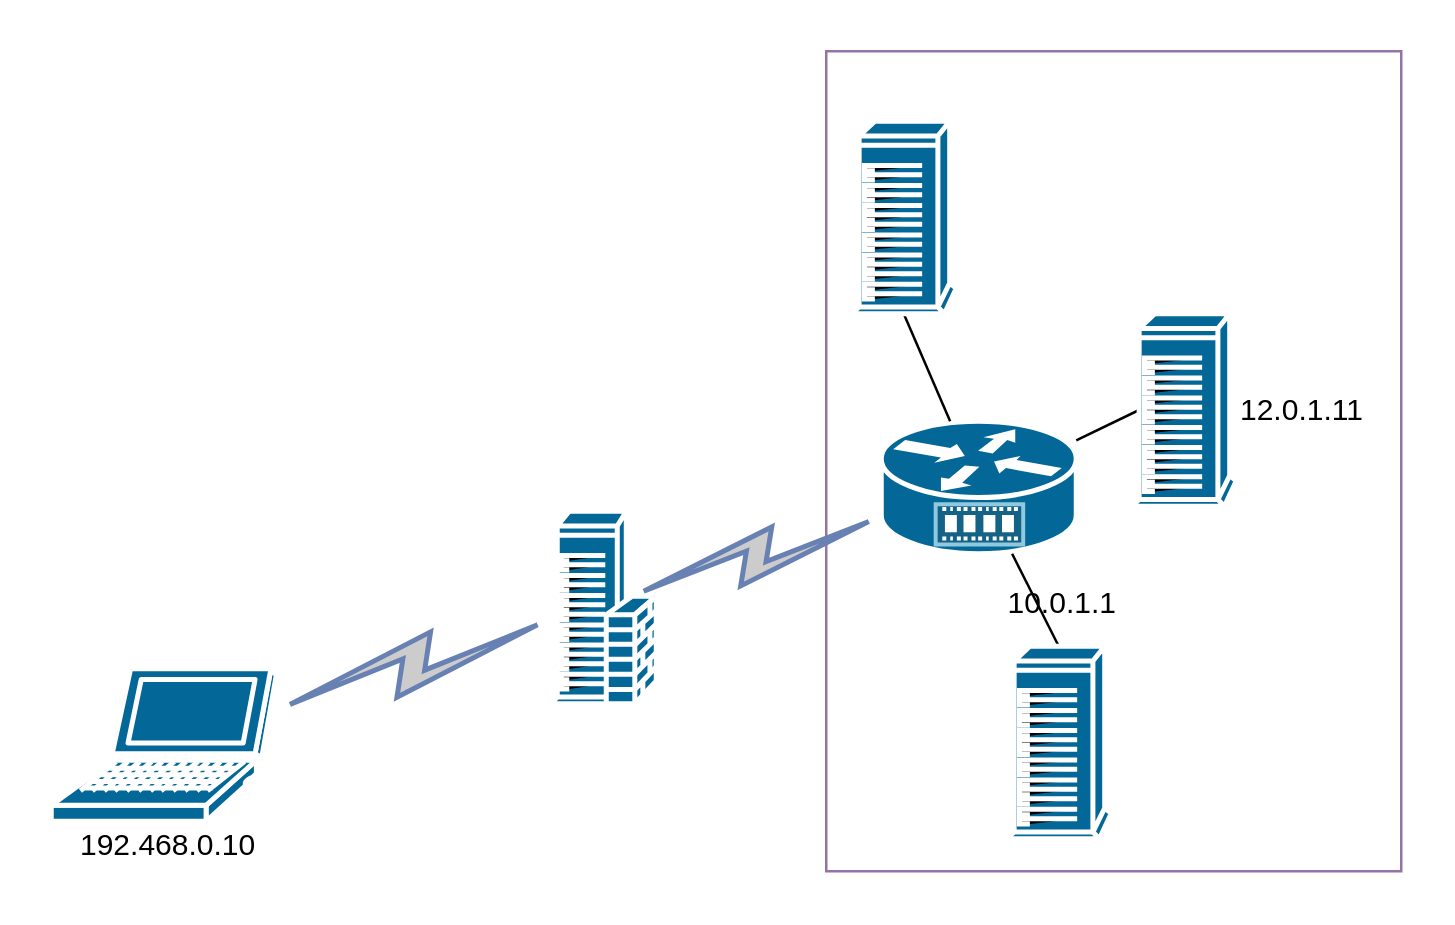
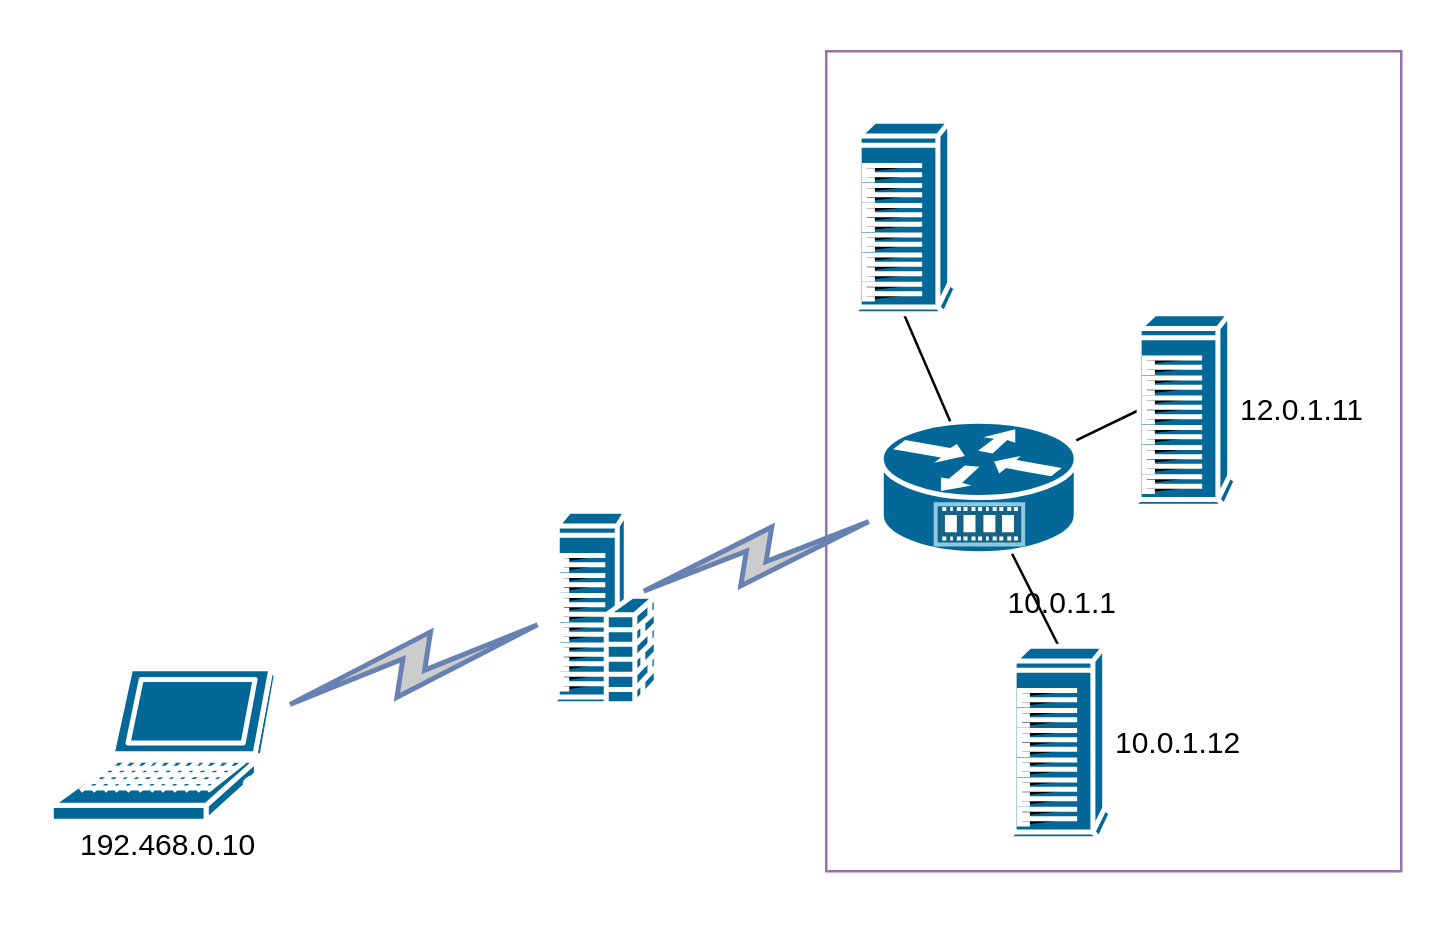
  <mxCell id="0" />
  <mxCell id="1" parent="0" />
  <mxCell id="2" value="" style="rounded=0;whiteSpace=wrap;html=1;fillColor=none;strokeColor=#9673a6;" vertex="1" parent="1"><mxGeometry x="330" y="20" width="230" height="328" as="geometry" /></mxCell>
  <mxCell id="3" value="" style="shape=mxgraph.cisco.routers.service_router;html=1;pointerEvents=1;dashed=0;fillColor=#036897;strokeColor=#ffffff;strokeWidth=2;verticalLabelPosition=bottom;verticalAlign=top;align=center;outlineConnect=0;" vertex="1" parent="1"><mxGeometry x="352" y="168" width="78" height="53" as="geometry" /></mxCell>
  <mxCell id="4" style="rounded=0;orthogonalLoop=1;jettySize=auto;html=1;exitX=0.5;exitY=1;exitDx=0;exitDy=0;exitPerimeter=0;endArrow=none;endFill=0;" edge="1" parent="1" source="15" target="3"><mxGeometry relative="1" as="geometry" /></mxCell>
  <mxCell id="5" style="edgeStyle=none;rounded=0;orthogonalLoop=1;jettySize=auto;html=1;exitX=0.5;exitY=0;exitDx=0;exitDy=0;exitPerimeter=0;endArrow=none;endFill=0;" edge="1" parent="1" source="9" target="3"><mxGeometry relative="1" as="geometry" /></mxCell>
  <mxCell id="6" style="edgeStyle=none;rounded=0;orthogonalLoop=1;jettySize=auto;html=1;exitX=0.075;exitY=0.5;exitDx=0;exitDy=0;exitPerimeter=0;endArrow=none;endFill=0;" edge="1" parent="1" source="12" target="3"><mxGeometry relative="1" as="geometry" /></mxCell>
  <mxCell id="7" value="10.0.1.1" style="text;html=1;resizable=0;points=[];autosize=1;align=left;verticalAlign=top;spacingTop=-4;" vertex="1" parent="1"><mxGeometry x="401" y="231" width="60" height="20" as="geometry" /></mxCell>
  <mxCell id="8" value="" style="group" vertex="1" connectable="0" parent="1"><mxGeometry x="402" y="258" width="120" height="77" as="geometry" /></mxCell>
  <mxCell id="9" value="" style="shape=mxgraph.cisco.computers_and_peripherals.ibm_tower;html=1;pointerEvents=1;dashed=0;fillColor=#036897;strokeColor=#ffffff;strokeWidth=2;verticalLabelPosition=bottom;verticalAlign=top;align=center;outlineConnect=0;" vertex="1" parent="8"><mxGeometry width="42" height="77" as="geometry" /></mxCell>
+ <mxCell id="10" value="10.0.1.12" style="text;html=1;resizable=0;points=[];autosize=1;align=left;verticalAlign=top;spacingTop=-4;" vertex="1" parent="8"><mxGeometry x="42" y="28.5" width="70" height="20" as="geometry" /></mxCell>
  <mxCell id="11" value="" style="group" vertex="1" connectable="0" parent="1"><mxGeometry x="452" y="125" width="107" height="77" as="geometry" /></mxCell>
  <mxCell id="12" value="" style="shape=mxgraph.cisco.computers_and_peripherals.ibm_tower;html=1;pointerEvents=1;dashed=0;fillColor=#036897;strokeColor=#ffffff;strokeWidth=2;verticalLabelPosition=bottom;verticalAlign=top;align=center;outlineConnect=0;" vertex="1" parent="11"><mxGeometry width="42" height="77" as="geometry" /></mxCell>
  <mxCell id="13" value="12.0.1.11" style="text;html=1;resizable=0;points=[];autosize=1;align=left;verticalAlign=top;spacingTop=-4;" vertex="1" parent="11"><mxGeometry x="42" y="28.5" width="60" height="20" as="geometry" /></mxCell>
  <mxCell id="14" value="" style="group" vertex="1" connectable="0" parent="1"><mxGeometry x="340" y="48" width="118" height="84" as="geometry" /></mxCell>
  <mxCell id="15" value="" style="shape=mxgraph.cisco.computers_and_peripherals.ibm_tower;html=1;pointerEvents=1;dashed=0;fillColor=#036897;strokeColor=#ffffff;strokeWidth=2;verticalLabelPosition=bottom;verticalAlign=top;align=center;outlineConnect=0;" vertex="1" parent="14"><mxGeometry width="42" height="77" as="geometry" /></mxCell>
  <mxCell id="16" value="" style="group" vertex="1" connectable="0" parent="1"><mxGeometry x="180" y="204" width="130" height="108.5" as="geometry" /></mxCell>
  <mxCell id="17" value="" style="group" vertex="1" connectable="0" parent="16"><mxGeometry x="40" width="42" height="77" as="geometry" /></mxCell>
  <mxCell id="18" value="" style="shape=mxgraph.cisco.computers_and_peripherals.ibm_tower;html=1;pointerEvents=1;dashed=0;fillColor=#036897;strokeColor=#ffffff;strokeWidth=2;verticalLabelPosition=bottom;verticalAlign=top;align=center;outlineConnect=0;" vertex="1" parent="17"><mxGeometry width="32" height="77" as="geometry" /></mxCell>
  <mxCell id="19" value="" style="shape=mxgraph.cisco.security.firewall;html=1;pointerEvents=1;dashed=0;fillColor=#036897;strokeColor=#ffffff;strokeWidth=2;verticalLabelPosition=bottom;verticalAlign=top;align=center;outlineConnect=0;" vertex="1" parent="17"><mxGeometry x="22" y="34" width="20" height="43" as="geometry" /></mxCell>
  <mxCell id="20" value="" style="html=1;outlineConnect=0;fillColor=#CCCCCC;strokeColor=#6881B3;gradientColor=none;gradientDirection=north;strokeWidth=2;shape=mxgraph.networks.comm_link_edge;html=1;endArrow=none;endFill=0;" edge="1" parent="1" source="23" target="18"><mxGeometry width="100" height="100" relative="1" as="geometry"><mxPoint x="70" y="238" as="sourcePoint" /><mxPoint x="170" y="138" as="targetPoint" /></mxGeometry></mxCell>
  <mxCell id="21" value="" style="html=1;outlineConnect=0;fillColor=#CCCCCC;strokeColor=#6881B3;gradientColor=none;gradientDirection=north;strokeWidth=2;shape=mxgraph.networks.comm_link_edge;html=1;endArrow=none;endFill=0;" edge="1" parent="1" source="18" target="3"><mxGeometry width="100" height="100" relative="1" as="geometry"><mxPoint x="150" y="158" as="sourcePoint" /><mxPoint x="250" y="58" as="targetPoint" /></mxGeometry></mxCell>
  <mxCell id="22" value="" style="group" vertex="1" connectable="0" parent="1"><mxGeometry x="20" y="267" width="100" height="81" as="geometry" /></mxCell>
  <mxCell id="23" value="" style="shape=mxgraph.cisco.computers_and_peripherals.laptop;html=1;pointerEvents=1;dashed=0;fillColor=#036897;strokeColor=#ffffff;strokeWidth=2;verticalLabelPosition=bottom;verticalAlign=top;align=center;outlineConnect=0;" vertex="1" parent="22"><mxGeometry width="90" height="61" as="geometry" /></mxCell>
  <mxCell id="24" value="192.468.0.10" style="text;html=1;resizable=0;points=[];autosize=1;align=left;verticalAlign=top;spacingTop=-4;" vertex="1" parent="22"><mxGeometry x="10" y="61" width="90" height="20" as="geometry" /></mxCell>
